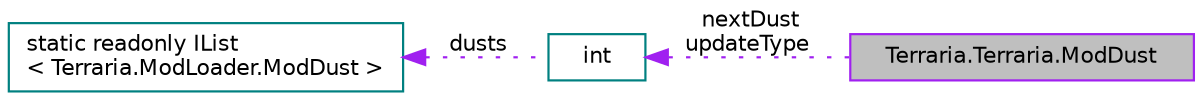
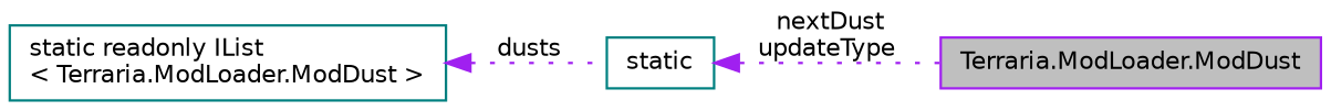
  digraph {
    rankdir=LR
    node [color=teal fillcolor=white fontname=Helvetica fontsize=10 shape=record style=filled]
    edge [color=purple dir=back fontname=Helvetica fontsize=10 labelfontname=Helvetica labelfontsize=10 style=dotted]
-   n1 [color=purple fillcolor=grey75 fontcolor=black height=0.2 label="Terraria.Terraria.ModDust" width=0.4]
-   n2 [height=0.2 label=int width=0.4]
+   n1 [color=purple fillcolor=grey75 fontcolor=black height=0.2 label="Terraria.ModLoader.ModDust" width=0.4]
+   n2 [height=0.2 label=static width=0.4]
    n3 [height=0.2 label="static readonly IList\l\< Terraria.ModLoader.ModDust \>" width=0.4]
    n2 -> n1 [label=" nextDust\nupdateType"]
    n3 -> n2 [label=" dusts"]
  }
